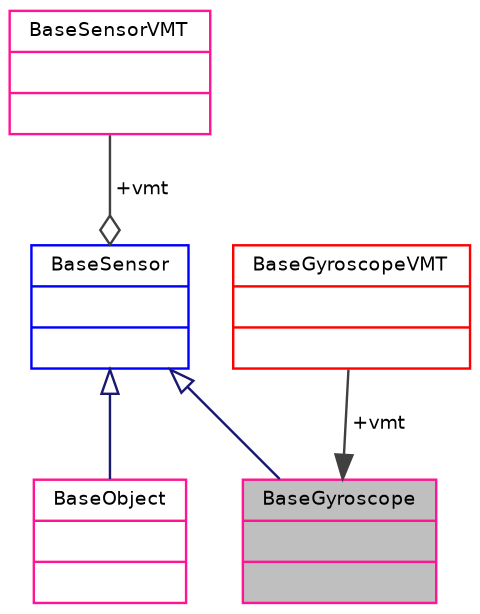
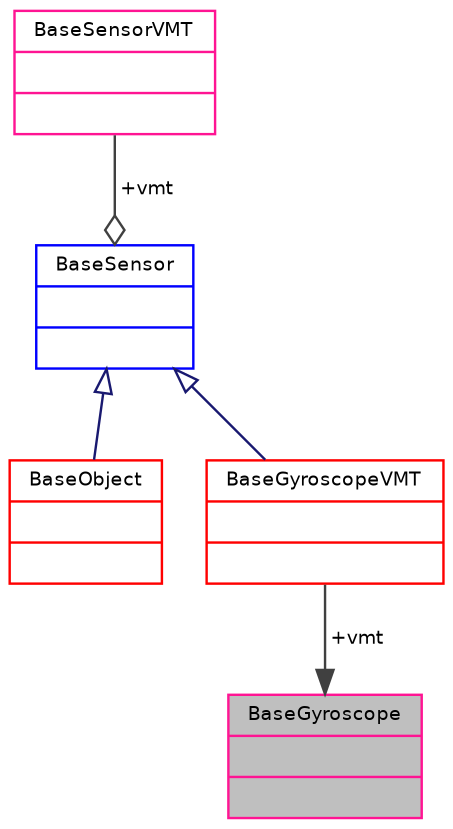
  digraph {
    node [color=deeppink fontname=Helvetica fontsize=8 shape=record]
    edge [color=midnightblue fontname=Helvetica fontsize=8 labelfontname=Helvetica labelfontsize=8 style=solid]
    n1 [fillcolor=grey75 fontcolor=black height=0.2 label="{BaseGyroscope\n||}" style=filled width=0.4]
    n2 [color=blue height=0.2 label="{BaseSensor\n||}" width=0.4]
-   n3 [height=0.2 label="{BaseObject\n||}" width=0.4]
+   n3 [color=red height=0.2 label="{BaseObject\n||}" width=0.4]
    n4 [height=0.2 label="{BaseSensorVMT\n||}" width=0.4]
    n5 [color=red height=0.2 label="{BaseGyroscopeVMT\n||}" width=0.4]
-   n2 -> n1 [arrowtail=onormal dir=back]
+   n2 -> n5 [arrowtail=onormal dir=back]
    n2 -> n3 [arrowtail=onormal dir=back]
    n4 -> n2 [arrowhead=odiamond color=grey25 label=" +vmt"]
    n5 -> n1 [arrowhead=normal color=grey25 label=" +vmt"]
  }
